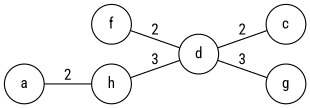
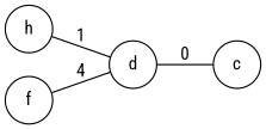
  graph {
    fontname="Roboto Condensed"
    rankdir=LR
    node [fontname="Roboto Condensed" shape=circle]
    edge [fontname="Roboto Condensed"]
    h
    d
    c
-   g
    f
-   a
-   h -- d [label=3]
-   d -- c [label=2]
-   d -- g [label=3]
-   f -- d [label=2]
-   a -- h [label=2]
+   h -- d [label=1]
+   d -- c [label=0]
+   f -- d [label=4]
  }
